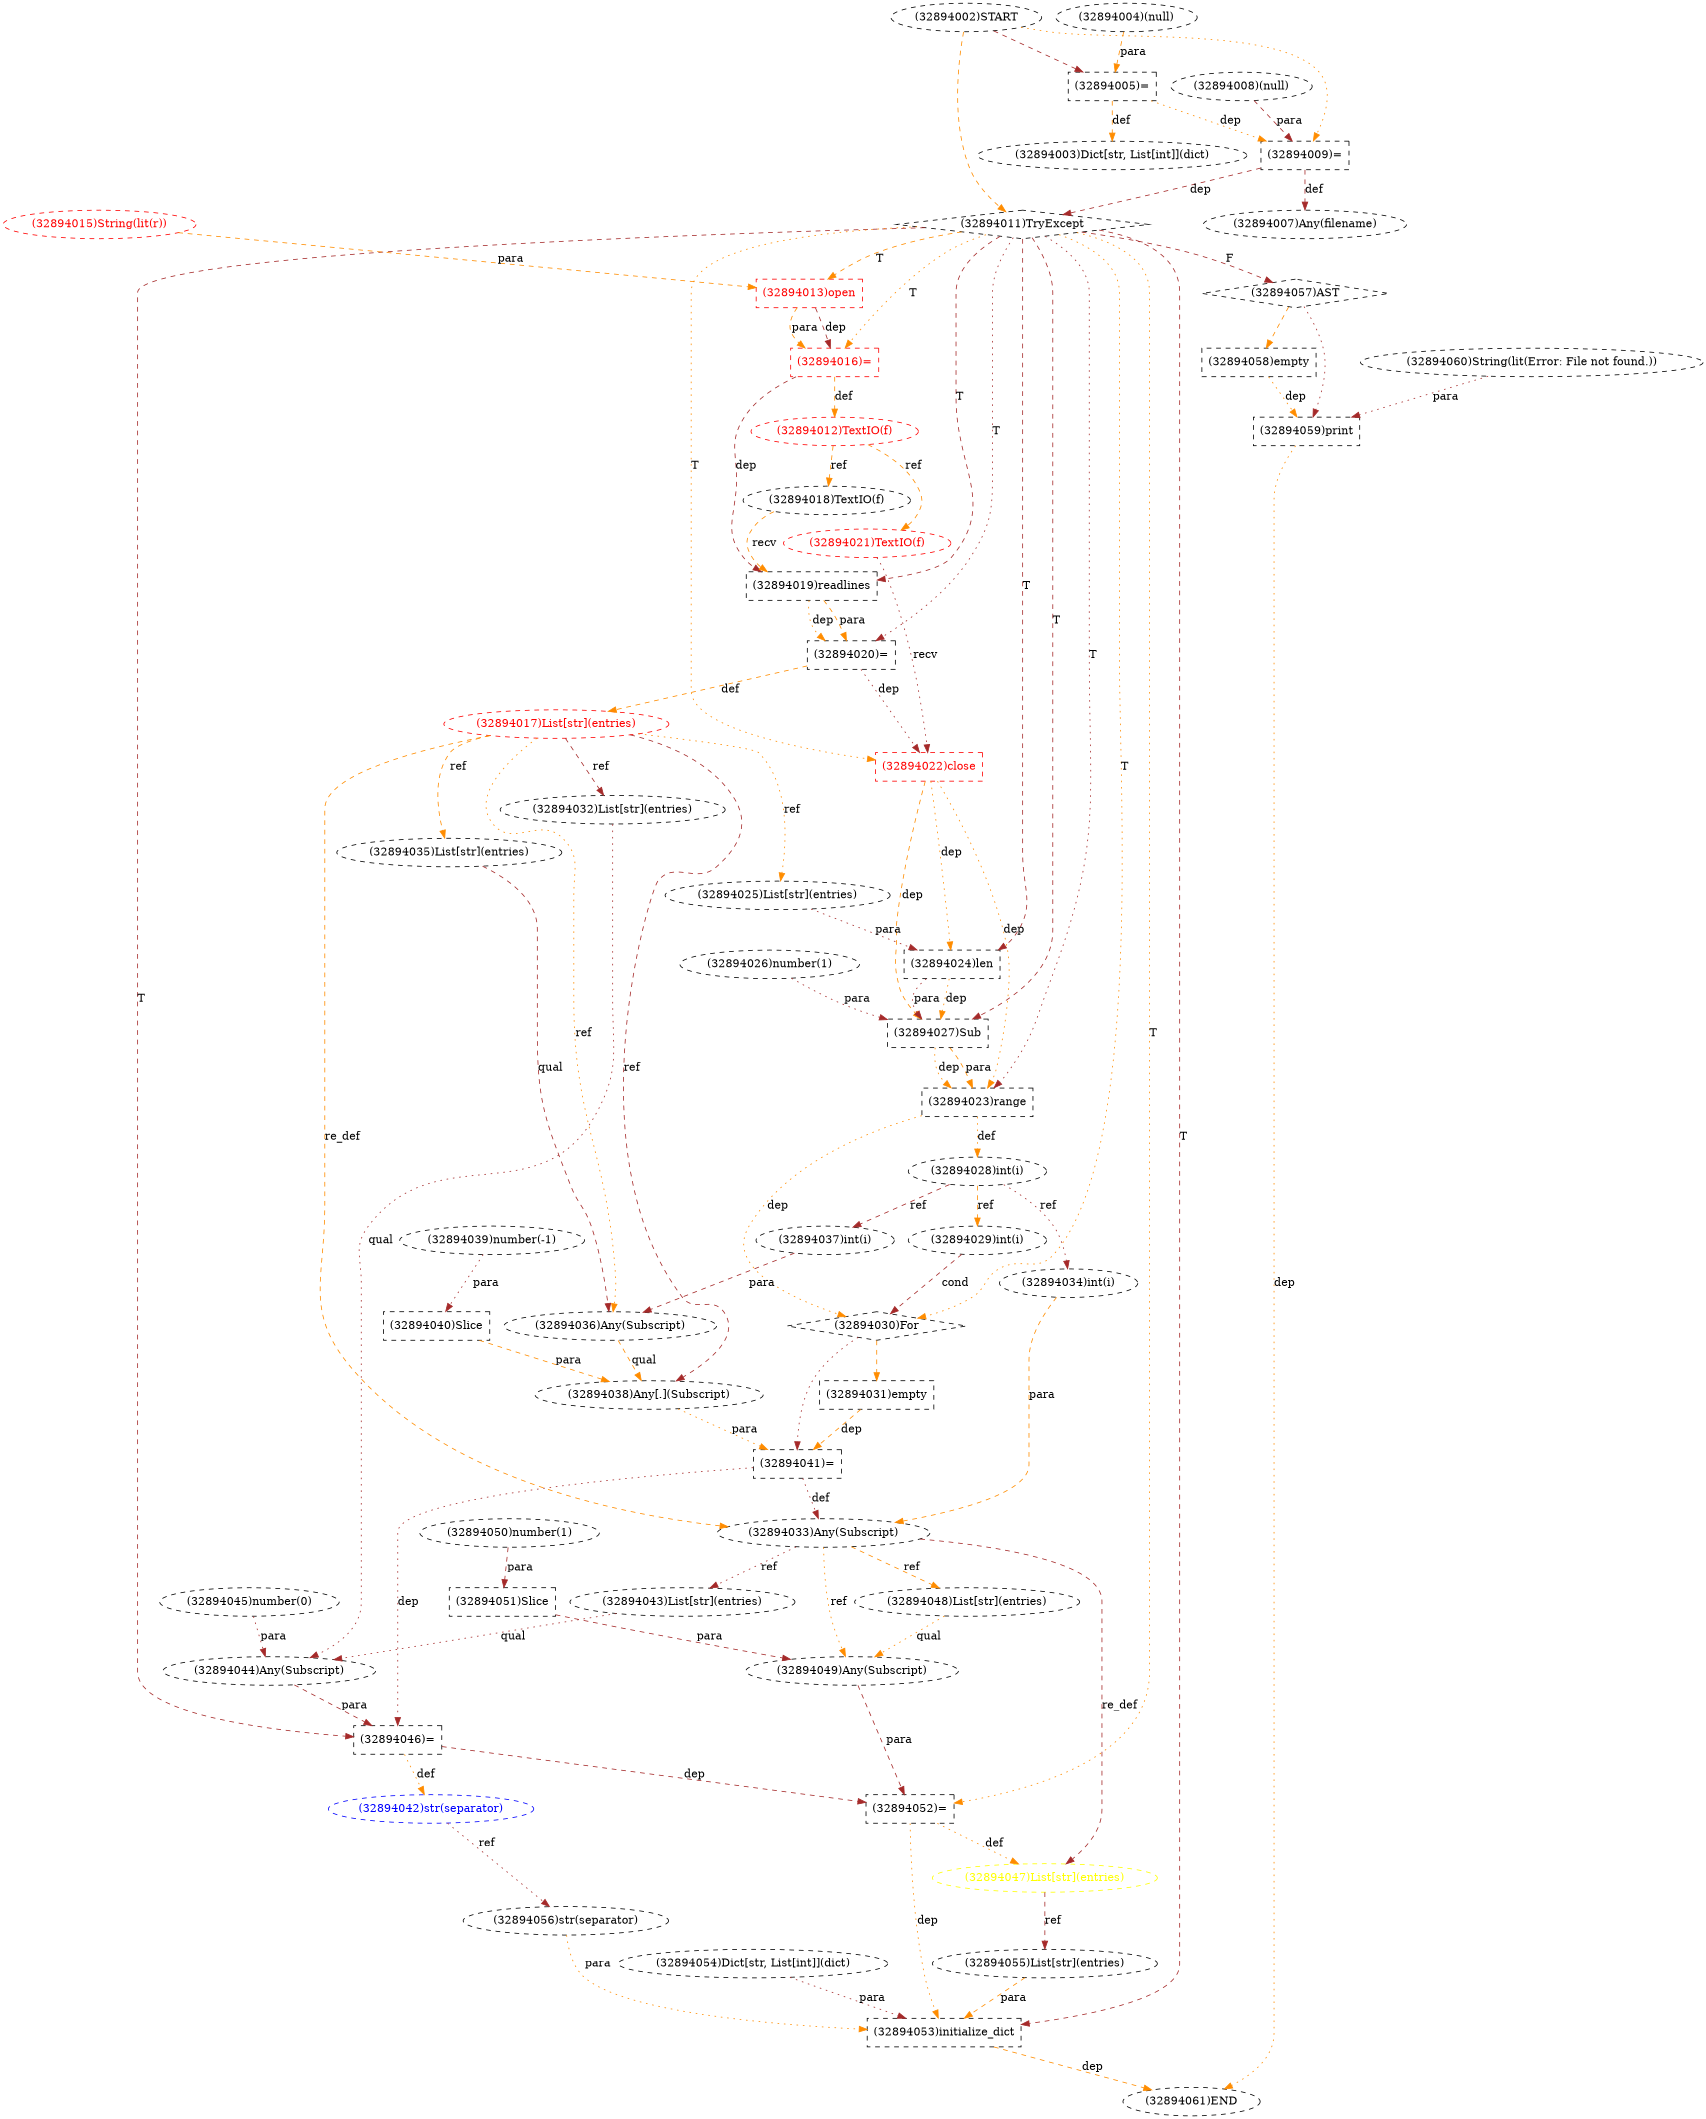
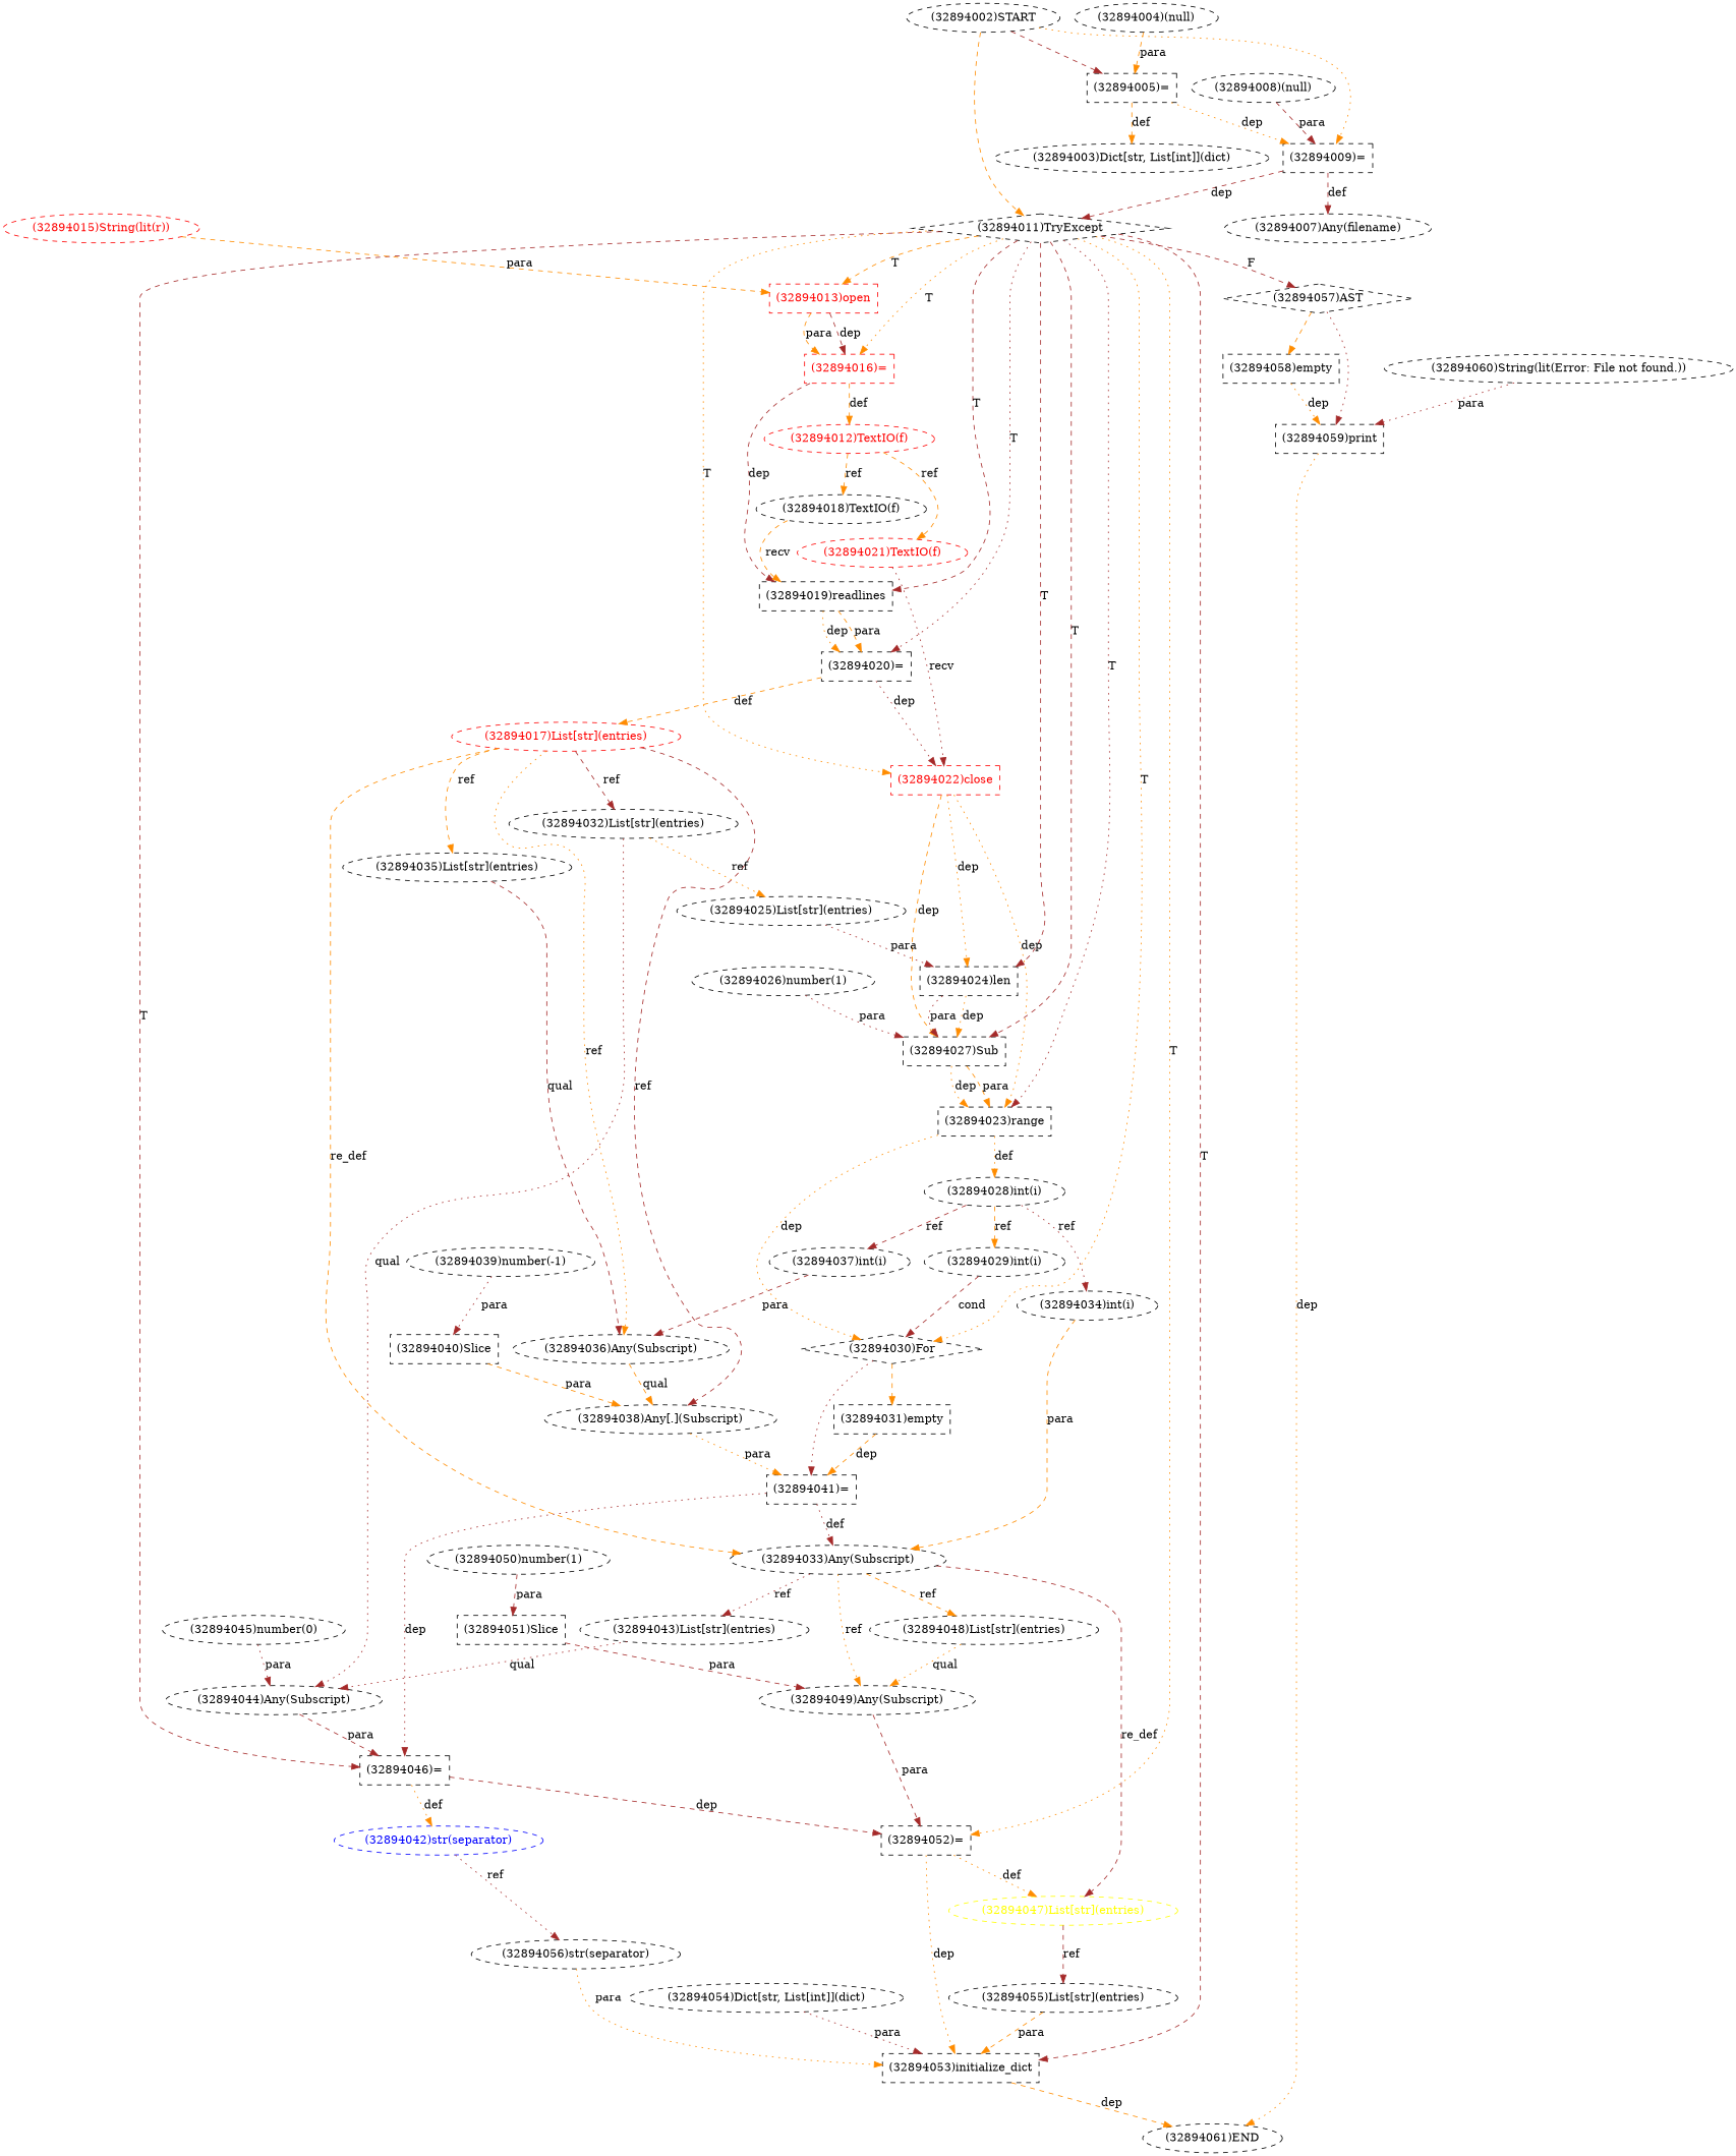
  digraph {
    node [shape=ellipse style=dashed]
    edge [color=darkorange style=dashed]
    n1 [label="(32894041)=" shape=box]
    n2 [label="(32894033)Any(Subscript)"]
    n3 [label="(32894046)=" shape=box]
    n4 [label="(32894048)List[str](entries)"]
    n5 [label="(32894049)Any(Subscript)"]
    n6 [label="(32894043)List[str](entries)"]
    n7 [color=yellow fontcolor=yellow label="(32894047)List[str](entries)"]
    n8 [color=blue fontcolor=blue label="(32894042)str(separator)"]
    n9 [label="(32894052)=" shape=box]
    n10 [label="(32894008)(null)"]
    n11 [label="(32894009)=" shape=box]
    n12 [label="(32894007)Any(filename)"]
    n13 [label="(32894011)TryExcept" shape=diamond]
    n14 [label="(32894056)str(separator)"]
    n15 [label="(32894053)initialize_dict" shape=box]
    n16 [label="(32894057)AST" shape=diamond]
    n17 [label="(32894027)Sub" shape=box]
    n18 [color=red fontcolor=red label="(32894016)=" shape=box]
    n19 [label="(32894019)readlines" shape=box]
    n20 [label="(32894030)For" shape=diamond]
    n21 [label="(32894023)range" shape=box]
    n22 [color=red fontcolor=red label="(32894013)open" shape=box]
    n23 [label="(32894020)=" shape=box]
    n24 [color=red fontcolor=red label="(32894022)close" shape=box]
    n25 [label="(32894024)len" shape=box]
    n26 [label="(32894003)Dict[str, List[int]](dict)"]
    n27 [color=red fontcolor=red label="(32894012)TextIO(f)"]
    n28 [color=red fontcolor=red label="(32894021)TextIO(f)"]
    n29 [label="(32894018)TextIO(f)"]
    n30 [label="(32894044)Any(Subscript)"]
    n31 [label="(32894055)List[str](entries)"]
    n32 [label="(32894036)Any(Subscript)"]
    n33 [label="(32894038)Any[.](Subscript)"]
    n34 [label="(32894058)empty" shape=box]
    n35 [label="(32894059)print" shape=box]
    n36 [label="(32894061)END" shape=""]
    n37 [label="(32894039)number(-1)"]
    n38 [label="(32894040)Slice" shape=box]
    n39 [label="(32894026)number(1)"]
    n40 [label="(32894045)number(0)"]
    n41 [color=red fontcolor=red label="(32894017)List[str](entries)"]
    n42 [label="(32894025)List[str](entries)"]
    n43 [label="(32894035)List[str](entries)"]
    n44 [label="(32894032)List[str](entries)"]
    n45 [label="(32894004)(null)"]
    n46 [label="(32894005)=" shape=box]
    n47 [label="(32894037)int(i)"]
    n48 [label="(32894029)int(i)"]
    n49 [label="(32894031)empty" shape=box]
    n50 [color=black fontcolor=black label="(32894028)int(i)"]
    n51 [label="(32894034)int(i)"]
    n52 [label="(32894002)START" shape=""]
    n53 [label="(32894054)Dict[str, List[int]](dict)"]
    n54 [label="(32894051)Slice" shape=box]
    n55 [color=red fontcolor=red label="(32894015)String(lit(r))"]
    n56 [label="(32894060)String(lit(Error: File not found.))"]
    n57 [label="(32894050)number(1)"]
    n1 -> n2 [color=brown label=def style=dotted]
    n1 -> n3 [color=brown label=dep style=dotted]
    n2 -> n4 [label=ref]
    n2 -> n5 [label=ref style=dotted]
    n2 -> n6 [color=brown label=ref style=dotted]
    n2 -> n7 [color=brown label=re_def]
    n3 -> n8 [label=def style=dotted]
    n3 -> n9 [color=brown label=dep]
    n4 -> n5 [label=qual style=dotted]
    n5 -> n9 [color=brown label=para]
    n6 -> n30 [color=brown label=qual style=dotted]
    n7 -> n31 [color=brown label=ref]
    n8 -> n14 [color=brown label=ref style=dotted]
    n9 -> n7 [label=def style=dotted]
    n9 -> n15 [label=dep style=dotted]
    n10 -> n11 [color=brown label=para]
    n11 -> n12 [color=brown label=def]
    n11 -> n13 [color=brown label=dep]
    n13 -> n3 [color=brown label=T]
    n13 -> n9 [label=T style=dotted]
    n13 -> n15 [color=brown label=T]
    n13 -> n16 [color=brown label=F]
    n13 -> n17 [color=brown label=T]
    n13 -> n18 [label=T style=dotted]
    n13 -> n19 [color=brown label=T]
    n13 -> n20 [label=T style=dotted]
    n13 -> n21 [color=brown label=T style=dotted]
    n13 -> n22 [label=T]
    n13 -> n23 [color=brown label=T style=dotted]
    n13 -> n24 [label=T style=dotted]
    n13 -> n25 [color=brown label=T]
    n14 -> n15 [label=para style=dotted]
    n15 -> n36 [label=dep]
    n16 -> n34
    n16 -> n35 [color=brown style=dotted]
    n17 -> n21 [label=dep style=dotted]
    n17 -> n21 [label=para]
    n18 -> n19 [color=brown label=dep]
    n18 -> n27 [label=def]
    n19 -> n23 [label=dep style=dotted]
    n19 -> n23 [label=para]
    n20 -> n1 [color=brown style=dotted]
    n20 -> n49
    n21 -> n20 [label=dep style=dotted]
    n21 -> n50 [label=def style=dotted]
    n22 -> n18 [color=brown label=dep]
    n22 -> n18 [label=para]
    n23 -> n24 [color=brown label=dep style=dotted]
    n23 -> n41 [label=def]
    n24 -> n17 [label=dep]
    n24 -> n21 [label=dep style=dotted]
    n24 -> n25 [label=dep style=dotted]
    n25 -> n17 [label=dep style=dotted]
    n25 -> n17 [color=brown label=para style=dotted]
    n27 -> n28 [label=ref]
    n27 -> n29 [label=ref]
    n28 -> n24 [color=brown label=recv style=dotted]
    n29 -> n19 [label=recv]
    n30 -> n3 [color=brown label=para]
    n31 -> n15 [label=para]
    n32 -> n33 [label=qual]
    n33 -> n1 [label=para style=dotted]
    n34 -> n35 [label=dep style=dotted]
    n35 -> n36 [label=dep style=dotted]
    n37 -> n38 [color=brown label=para style=dotted]
    n38 -> n33 [label=para]
    n39 -> n17 [color=brown label=para style=dotted]
    n40 -> n30 [color=brown label=para style=dotted]
    n41 -> n2 [label=re_def]
    n41 -> n32 [label=ref style=dotted]
    n41 -> n33 [color=brown label=ref]
-   n41 -> n42 [label=ref style=dotted]
+   n44 -> n42 [label=ref style=dotted]
    n41 -> n43 [label=ref]
    n41 -> n44 [color=brown label=ref]
    n42 -> n25 [color=brown label=para style=dotted]
    n43 -> n32 [color=brown label=qual]
    n44 -> n30 [color=brown label=qual style=dotted]
    n45 -> n46 [label=para]
    n46 -> n11 [label=dep style=dotted]
    n46 -> n26 [label=def]
    n47 -> n32 [color=brown label=para]
    n48 -> n20 [color=brown label=cond]
    n49 -> n1 [label=dep]
    n50 -> n47 [color=brown label=ref]
    n50 -> n48 [label=ref]
    n50 -> n51 [color=brown label=ref style=dotted]
    n51 -> n2 [label=para]
    n52 -> n11 [style=dotted]
    n52 -> n13
    n52 -> n46 [color=brown]
    n53 -> n15 [color=brown label=para style=dotted]
    n54 -> n5 [color=brown label=para]
    n55 -> n22 [label=para]
    n56 -> n35 [color=brown label=para style=dotted]
    n57 -> n54 [color=brown label=para]
  }
